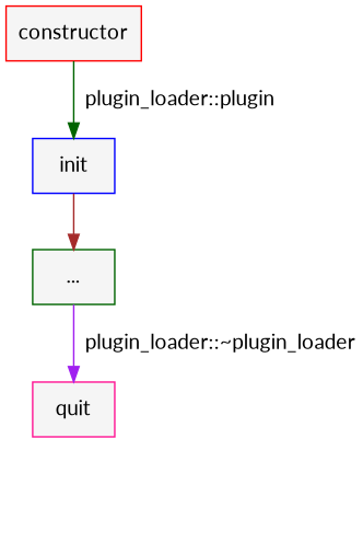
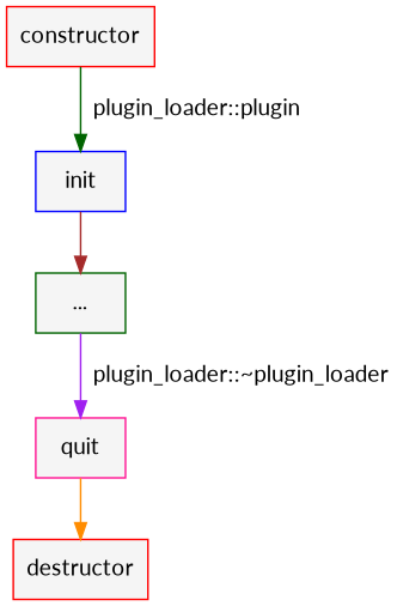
  digraph {
    fontname=Lato
    node [color=red fillcolor=whitesmoke fontname=Lato shape=rectangle style=filled]
    edge [fontname=Lato]
    init [color=blue]
    constructor
    "..." [color=darkgreen]
    quit [color=deeppink]
+   destructor
    init -> "..." [color=brown]
    constructor -> init [color=darkgreen label="  plugin_loader::plugin"]
    "..." -> quit [color=purple label="  plugin_loader::~plugin_loader"]
+   quit -> destructor [color=darkorange]
  }
